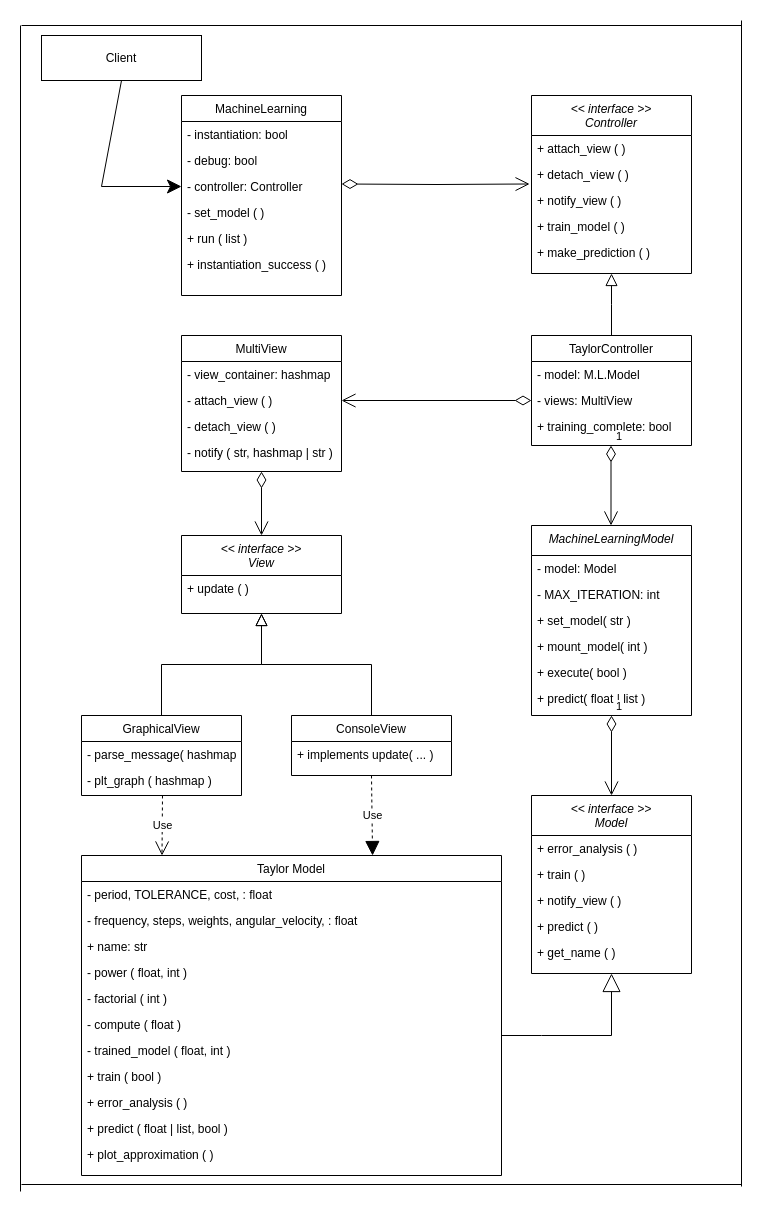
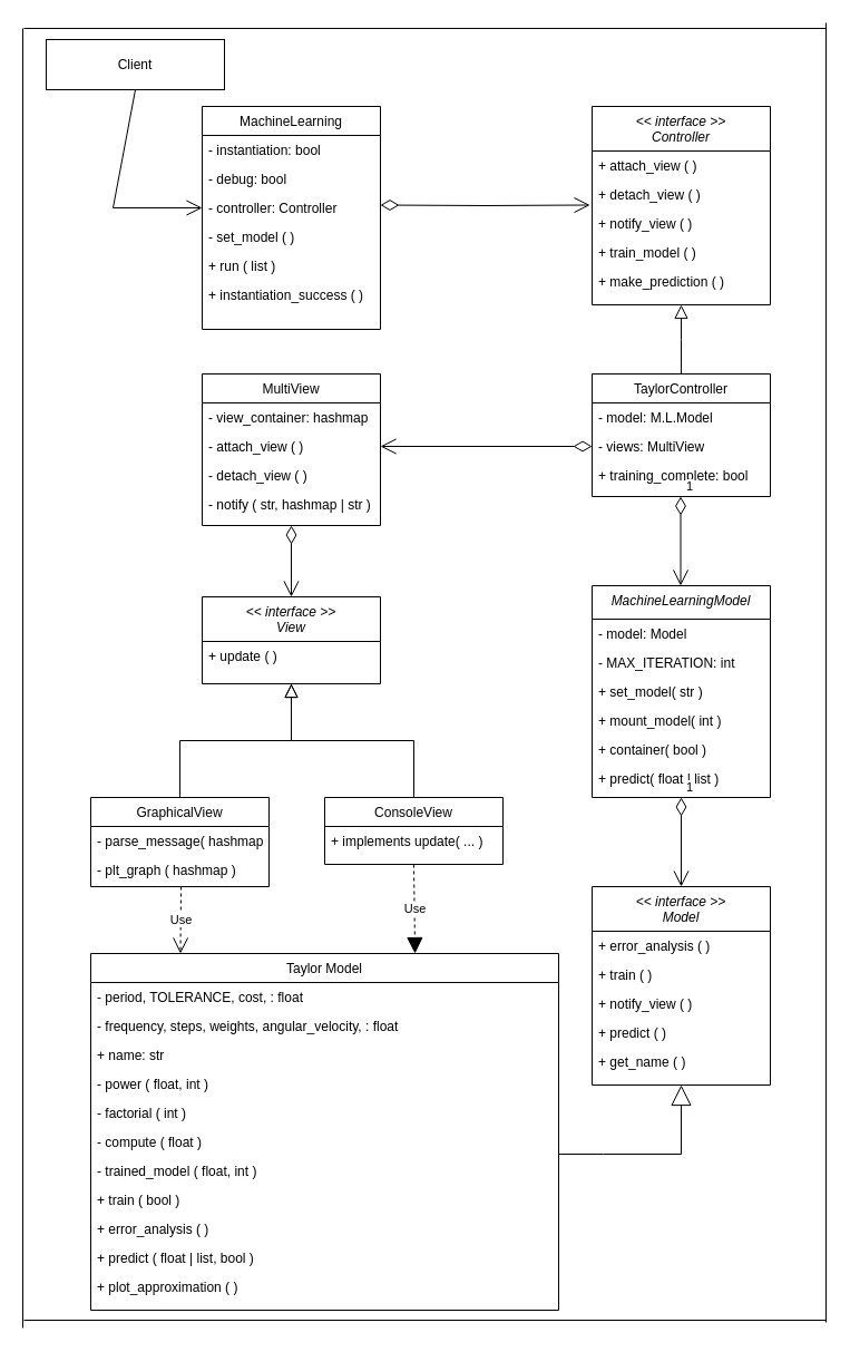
  <mxCell id="0" />
  <mxCell id="1" parent="0" />
  <mxCell id="2" value="&lt;&lt; interface &gt;&gt;&#10;Controller" style="swimlane;fontStyle=2;align=center;verticalAlign=top;childLayout=stackLayout;horizontal=1;startSize=40;horizontalStack=0;resizeParent=1;resizeLast=0;collapsible=1;marginBottom=0;rounded=0;shadow=0;strokeWidth=1;" parent="1" vertex="1"><mxGeometry x="531" y="95" width="160" height="178" as="geometry"><mxRectangle x="230" y="140" width="160" height="26" as="alternateBounds" /></mxGeometry></mxCell>
  <mxCell id="3" value="+ attach_view ( )&#10;" style="text;align=left;verticalAlign=top;spacingLeft=4;spacingRight=4;overflow=hidden;rotatable=0;points=[[0,0.5],[1,0.5]];portConstraint=eastwest;" parent="2" vertex="1"><mxGeometry y="40" width="160" height="26" as="geometry" /></mxCell>
  <mxCell id="4" value="+ detach_view ( )" style="text;align=left;verticalAlign=top;spacingLeft=4;spacingRight=4;overflow=hidden;rotatable=0;points=[[0,0.5],[1,0.5]];portConstraint=eastwest;rounded=0;shadow=0;html=0;" parent="2" vertex="1"><mxGeometry y="66" width="160" height="26" as="geometry" /></mxCell>
  <mxCell id="5" value="+ notify_view ( )" style="text;align=left;verticalAlign=top;spacingLeft=4;spacingRight=4;overflow=hidden;rotatable=0;points=[[0,0.5],[1,0.5]];portConstraint=eastwest;rounded=0;shadow=0;html=0;" parent="2" vertex="1"><mxGeometry y="92" width="160" height="26" as="geometry" /></mxCell>
  <mxCell id="6" value="+ train_model ( )&#10;" style="text;align=left;verticalAlign=top;spacingLeft=4;spacingRight=4;overflow=hidden;rotatable=0;points=[[0,0.5],[1,0.5]];portConstraint=eastwest;" parent="2" vertex="1"><mxGeometry y="118" width="160" height="26" as="geometry" /></mxCell>
  <mxCell id="7" value="+ make_prediction ( )" style="text;align=left;verticalAlign=top;spacingLeft=4;spacingRight=4;overflow=hidden;rotatable=0;points=[[0,0.5],[1,0.5]];portConstraint=eastwest;" vertex="1" parent="2"><mxGeometry y="144" width="160" height="26" as="geometry" /></mxCell>
  <mxCell id="8" value="TaylorController" style="swimlane;fontStyle=0;align=center;verticalAlign=top;childLayout=stackLayout;horizontal=1;startSize=26;horizontalStack=0;resizeParent=1;resizeLast=0;collapsible=1;marginBottom=0;rounded=0;shadow=0;strokeWidth=1;" parent="1" vertex="1"><mxGeometry x="531" y="335" width="160" height="110" as="geometry"><mxRectangle x="130" y="380" width="160" height="26" as="alternateBounds" /></mxGeometry></mxCell>
  <mxCell id="9" value="- model: M.L.Model" style="text;align=left;verticalAlign=top;spacingLeft=4;spacingRight=4;overflow=hidden;rotatable=0;points=[[0,0.5],[1,0.5]];portConstraint=eastwest;" parent="8" vertex="1"><mxGeometry y="26" width="160" height="26" as="geometry" /></mxCell>
  <mxCell id="10" value="- views: MultiView" style="text;align=left;verticalAlign=top;spacingLeft=4;spacingRight=4;overflow=hidden;rotatable=0;points=[[0,0.5],[1,0.5]];portConstraint=eastwest;rounded=0;shadow=0;html=0;" parent="8" vertex="1"><mxGeometry y="52" width="160" height="26" as="geometry" /></mxCell>
  <mxCell id="11" value="+ training_complete: bool" style="text;align=left;verticalAlign=top;spacingLeft=4;spacingRight=4;overflow=hidden;rotatable=0;points=[[0,0.5],[1,0.5]];portConstraint=eastwest;rounded=0;shadow=0;html=0;" vertex="1" parent="8"><mxGeometry y="78" width="160" height="26" as="geometry" /></mxCell>
  <mxCell id="12" value="" style="endArrow=block;endSize=10;endFill=0;shadow=0;strokeWidth=1;rounded=0;curved=0;edgeStyle=elbowEdgeStyle;elbow=vertical;" parent="1" source="8" target="2" edge="1"><mxGeometry width="160" relative="1" as="geometry"><mxPoint x="511" y="218" as="sourcePoint" /><mxPoint x="511" y="218" as="targetPoint" /></mxGeometry></mxCell>
  <mxCell id="13" value="MachineLearning" style="swimlane;fontStyle=0;align=center;verticalAlign=top;childLayout=stackLayout;horizontal=1;startSize=26;horizontalStack=0;resizeParent=1;resizeLast=0;collapsible=1;marginBottom=0;rounded=0;shadow=0;strokeWidth=1;" parent="1" vertex="1"><mxGeometry x="181" y="95" width="160" height="200" as="geometry"><mxRectangle x="550" y="140" width="160" height="26" as="alternateBounds" /></mxGeometry></mxCell>
  <mxCell id="14" value="- instantiation: bool" style="text;align=left;verticalAlign=top;spacingLeft=4;spacingRight=4;overflow=hidden;rotatable=0;points=[[0,0.5],[1,0.5]];portConstraint=eastwest;" parent="13" vertex="1"><mxGeometry y="26" width="160" height="26" as="geometry" /></mxCell>
  <mxCell id="15" value="- debug: bool" style="text;align=left;verticalAlign=top;spacingLeft=4;spacingRight=4;overflow=hidden;rotatable=0;points=[[0,0.5],[1,0.5]];portConstraint=eastwest;rounded=0;shadow=0;html=0;" parent="13" vertex="1"><mxGeometry y="52" width="160" height="26" as="geometry" /></mxCell>
  <mxCell id="16" value="- controller: Controller" style="text;align=left;verticalAlign=top;spacingLeft=4;spacingRight=4;overflow=hidden;rotatable=0;points=[[0,0.5],[1,0.5]];portConstraint=eastwest;rounded=0;shadow=0;html=0;" vertex="1" parent="13"><mxGeometry y="78" width="160" height="26" as="geometry" /></mxCell>
  <mxCell id="17" value="- set_model ( )" style="text;align=left;verticalAlign=top;spacingLeft=4;spacingRight=4;overflow=hidden;rotatable=0;points=[[0,0.5],[1,0.5]];portConstraint=eastwest;rounded=0;shadow=0;html=0;" parent="13" vertex="1"><mxGeometry y="104" width="160" height="26" as="geometry" /></mxCell>
  <mxCell id="18" value="+ run ( list )" style="text;align=left;verticalAlign=top;spacingLeft=4;spacingRight=4;overflow=hidden;rotatable=0;points=[[0,0.5],[1,0.5]];portConstraint=eastwest;rounded=0;shadow=0;html=0;" parent="13" vertex="1"><mxGeometry y="130" width="160" height="26" as="geometry" /></mxCell>
  <mxCell id="19" value="+ instantiation_success ( )" style="text;align=left;verticalAlign=top;spacingLeft=4;spacingRight=4;overflow=hidden;rotatable=0;points=[[0,0.5],[1,0.5]];portConstraint=eastwest;rounded=0;shadow=0;html=0;" parent="13" vertex="1"><mxGeometry y="156" width="160" height="26" as="geometry" /></mxCell>
  <mxCell id="20" value="&lt;&lt; interface &gt;&gt;&#10;View" style="swimlane;fontStyle=2;align=center;verticalAlign=top;childLayout=stackLayout;horizontal=1;startSize=40;horizontalStack=0;resizeParent=1;resizeLast=0;collapsible=1;marginBottom=0;rounded=0;shadow=0;strokeWidth=1;" vertex="1" parent="1"><mxGeometry x="181" y="535" width="160" height="78" as="geometry"><mxRectangle x="230" y="140" width="160" height="26" as="alternateBounds" /></mxGeometry></mxCell>
  <mxCell id="21" value="+ update ( )" style="text;align=left;verticalAlign=top;spacingLeft=4;spacingRight=4;overflow=hidden;rotatable=0;points=[[0,0.5],[1,0.5]];portConstraint=eastwest;" vertex="1" parent="20"><mxGeometry y="40" width="160" height="26" as="geometry" /></mxCell>
  <mxCell id="22" value="GraphicalView" style="swimlane;fontStyle=0;align=center;verticalAlign=top;childLayout=stackLayout;horizontal=1;startSize=26;horizontalStack=0;resizeParent=1;resizeLast=0;collapsible=1;marginBottom=0;rounded=0;shadow=0;strokeWidth=1;" vertex="1" parent="1"><mxGeometry x="81" y="715" width="160" height="80" as="geometry"><mxRectangle x="130" y="380" width="160" height="26" as="alternateBounds" /></mxGeometry></mxCell>
  <mxCell id="23" value="- parse_message( hashmap )" style="text;align=left;verticalAlign=top;spacingLeft=4;spacingRight=4;overflow=hidden;rotatable=0;points=[[0,0.5],[1,0.5]];portConstraint=eastwest;" vertex="1" parent="22"><mxGeometry y="26" width="160" height="26" as="geometry" /></mxCell>
  <mxCell id="24" value="- plt_graph ( hashmap )" style="text;align=left;verticalAlign=top;spacingLeft=4;spacingRight=4;overflow=hidden;rotatable=0;points=[[0,0.5],[1,0.5]];portConstraint=eastwest;rounded=0;shadow=0;html=0;" vertex="1" parent="22"><mxGeometry y="52" width="160" height="26" as="geometry" /></mxCell>
  <mxCell id="25" value="" style="endArrow=block;endSize=10;endFill=0;shadow=0;strokeWidth=1;rounded=0;curved=0;edgeStyle=elbowEdgeStyle;elbow=vertical;" edge="1" parent="1" source="22" target="20"><mxGeometry width="160" relative="1" as="geometry"><mxPoint x="161" y="558" as="sourcePoint" /><mxPoint x="161" y="558" as="targetPoint" /></mxGeometry></mxCell>
  <mxCell id="26" value="ConsoleView" style="swimlane;fontStyle=0;align=center;verticalAlign=top;childLayout=stackLayout;horizontal=1;startSize=26;horizontalStack=0;resizeParent=1;resizeLast=0;collapsible=1;marginBottom=0;rounded=0;shadow=0;strokeWidth=1;" vertex="1" parent="1"><mxGeometry x="291" y="715" width="160" height="60" as="geometry"><mxRectangle x="340" y="380" width="170" height="26" as="alternateBounds" /></mxGeometry></mxCell>
  <mxCell id="27" value="+ implements update( ... )" style="text;align=left;verticalAlign=top;spacingLeft=4;spacingRight=4;overflow=hidden;rotatable=0;points=[[0,0.5],[1,0.5]];portConstraint=eastwest;" vertex="1" parent="26"><mxGeometry y="26" width="160" height="26" as="geometry" /></mxCell>
  <mxCell id="28" value="" style="endArrow=block;endSize=10;endFill=0;shadow=0;strokeWidth=1;rounded=0;curved=0;edgeStyle=elbowEdgeStyle;elbow=vertical;" edge="1" parent="1" target="20"><mxGeometry width="160" relative="1" as="geometry"><mxPoint x="371" y="715" as="sourcePoint" /><mxPoint x="271" y="626" as="targetPoint" /></mxGeometry></mxCell>
  <mxCell id="29" value="Client" style="rounded=0;whiteSpace=wrap;html=1;" vertex="1" parent="1"><mxGeometry x="41" y="35" width="160" height="45" as="geometry" /></mxCell>
- <mxCell id="30" value="" style="endArrow=classic;endFill=1;endSize=12;html=1;rounded=0;exitX=0.5;exitY=1;exitDx=0;exitDy=0;entryX=0;entryY=0.5;entryDx=0;entryDy=0;" edge="1" parent="1" source="29" target="16"><mxGeometry width="160" relative="1" as="geometry"><mxPoint x="61" y="125" as="sourcePoint" /><mxPoint x="141" y="126.5" as="targetPoint" /><Array as="points"><mxPoint x="101" y="186" /></Array></mxGeometry></mxCell>
+ <mxCell id="30" value="" style="endArrow=open;endFill=1;endSize=12;html=1;rounded=0;exitX=0.5;exitY=1;exitDx=0;exitDy=0;entryX=0;entryY=0.5;entryDx=0;entryDy=0;" edge="1" parent="1" source="29" target="16"><mxGeometry width="160" relative="1" as="geometry"><mxPoint x="61" y="125" as="sourcePoint" /><mxPoint x="141" y="126.5" as="targetPoint" /><Array as="points"><mxPoint x="101" y="186" /></Array></mxGeometry></mxCell>
  <mxCell id="31" value="&lt;&lt; interface &gt;&gt;&#10;Model" style="swimlane;fontStyle=2;align=center;verticalAlign=top;childLayout=stackLayout;horizontal=1;startSize=40;horizontalStack=0;resizeParent=1;resizeLast=0;collapsible=1;marginBottom=0;rounded=0;shadow=0;strokeWidth=1;" vertex="1" parent="1"><mxGeometry x="531" y="795" width="160" height="178" as="geometry"><mxRectangle x="230" y="140" width="160" height="26" as="alternateBounds" /></mxGeometry></mxCell>
  <mxCell id="32" value="+ error_analysis ( )" style="text;align=left;verticalAlign=top;spacingLeft=4;spacingRight=4;overflow=hidden;rotatable=0;points=[[0,0.5],[1,0.5]];portConstraint=eastwest;" vertex="1" parent="31"><mxGeometry y="40" width="160" height="26" as="geometry" /></mxCell>
  <mxCell id="33" value="+ train ( )" style="text;align=left;verticalAlign=top;spacingLeft=4;spacingRight=4;overflow=hidden;rotatable=0;points=[[0,0.5],[1,0.5]];portConstraint=eastwest;rounded=0;shadow=0;html=0;" vertex="1" parent="31"><mxGeometry y="66" width="160" height="26" as="geometry" /></mxCell>
  <mxCell id="34" value="+ notify_view ( )" style="text;align=left;verticalAlign=top;spacingLeft=4;spacingRight=4;overflow=hidden;rotatable=0;points=[[0,0.5],[1,0.5]];portConstraint=eastwest;rounded=0;shadow=0;html=0;" vertex="1" parent="31"><mxGeometry y="92" width="160" height="26" as="geometry" /></mxCell>
  <mxCell id="35" value="+ predict ( )&#10;" style="text;align=left;verticalAlign=top;spacingLeft=4;spacingRight=4;overflow=hidden;rotatable=0;points=[[0,0.5],[1,0.5]];portConstraint=eastwest;" vertex="1" parent="31"><mxGeometry y="118" width="160" height="26" as="geometry" /></mxCell>
  <mxCell id="36" value="+ get_name ( )" style="text;align=left;verticalAlign=top;spacingLeft=4;spacingRight=4;overflow=hidden;rotatable=0;points=[[0,0.5],[1,0.5]];portConstraint=eastwest;" vertex="1" parent="31"><mxGeometry y="144" width="160" height="26" as="geometry" /></mxCell>
  <mxCell id="37" value="Taylor Model" style="swimlane;fontStyle=0;align=center;verticalAlign=top;childLayout=stackLayout;horizontal=1;startSize=26;horizontalStack=0;resizeParent=1;resizeLast=0;collapsible=1;marginBottom=0;rounded=0;shadow=0;strokeWidth=1;" vertex="1" parent="1"><mxGeometry x="81" y="855" width="420" height="320" as="geometry"><mxRectangle x="130" y="380" width="160" height="26" as="alternateBounds" /></mxGeometry></mxCell>
  <mxCell id="38" value="- period, TOLERANCE, cost, : float" style="text;align=left;verticalAlign=top;spacingLeft=4;spacingRight=4;overflow=hidden;rotatable=0;points=[[0,0.5],[1,0.5]];portConstraint=eastwest;" vertex="1" parent="37"><mxGeometry y="26" width="420" height="26" as="geometry" /></mxCell>
  <mxCell id="39" value="- frequency, steps, weights, angular_velocity, : float" style="text;align=left;verticalAlign=top;spacingLeft=4;spacingRight=4;overflow=hidden;rotatable=0;points=[[0,0.5],[1,0.5]];portConstraint=eastwest;rounded=0;shadow=0;html=0;" vertex="1" parent="37"><mxGeometry y="52" width="420" height="26" as="geometry" /></mxCell>
  <mxCell id="40" value="+ name: str" style="text;align=left;verticalAlign=top;spacingLeft=4;spacingRight=4;overflow=hidden;rotatable=0;points=[[0,0.5],[1,0.5]];portConstraint=eastwest;" vertex="1" parent="37"><mxGeometry y="78" width="420" height="26" as="geometry" /></mxCell>
  <mxCell id="41" value="- power ( float, int )" style="text;align=left;verticalAlign=top;spacingLeft=4;spacingRight=4;overflow=hidden;rotatable=0;points=[[0,0.5],[1,0.5]];portConstraint=eastwest;" vertex="1" parent="37"><mxGeometry y="104" width="420" height="26" as="geometry" /></mxCell>
  <mxCell id="42" value="- factorial ( int )" style="text;align=left;verticalAlign=top;spacingLeft=4;spacingRight=4;overflow=hidden;rotatable=0;points=[[0,0.5],[1,0.5]];portConstraint=eastwest;" vertex="1" parent="37"><mxGeometry y="130" width="420" height="26" as="geometry" /></mxCell>
  <mxCell id="43" value="- compute ( float )" style="text;align=left;verticalAlign=top;spacingLeft=4;spacingRight=4;overflow=hidden;rotatable=0;points=[[0,0.5],[1,0.5]];portConstraint=eastwest;" vertex="1" parent="37"><mxGeometry y="156" width="420" height="26" as="geometry" /></mxCell>
  <mxCell id="44" value="- trained_model ( float, int )" style="text;align=left;verticalAlign=top;spacingLeft=4;spacingRight=4;overflow=hidden;rotatable=0;points=[[0,0.5],[1,0.5]];portConstraint=eastwest;" vertex="1" parent="37"><mxGeometry y="182" width="420" height="26" as="geometry" /></mxCell>
  <mxCell id="45" value="+ train ( bool )" style="text;align=left;verticalAlign=top;spacingLeft=4;spacingRight=4;overflow=hidden;rotatable=0;points=[[0,0.5],[1,0.5]];portConstraint=eastwest;" vertex="1" parent="37"><mxGeometry y="208" width="420" height="26" as="geometry" /></mxCell>
  <mxCell id="46" value="+ error_analysis ( )" style="text;align=left;verticalAlign=top;spacingLeft=4;spacingRight=4;overflow=hidden;rotatable=0;points=[[0,0.5],[1,0.5]];portConstraint=eastwest;" vertex="1" parent="37"><mxGeometry y="234" width="420" height="26" as="geometry" /></mxCell>
  <mxCell id="47" value="+ predict ( float | list, bool )" style="text;align=left;verticalAlign=top;spacingLeft=4;spacingRight=4;overflow=hidden;rotatable=0;points=[[0,0.5],[1,0.5]];portConstraint=eastwest;" vertex="1" parent="37"><mxGeometry y="260" width="420" height="26" as="geometry" /></mxCell>
  <mxCell id="48" value="+ plot_approximation ( )" style="text;align=left;verticalAlign=top;spacingLeft=4;spacingRight=4;overflow=hidden;rotatable=0;points=[[0,0.5],[1,0.5]];portConstraint=eastwest;" vertex="1" parent="37"><mxGeometry y="286" width="420" height="26" as="geometry" /></mxCell>
  <mxCell id="49" value="MultiView" style="swimlane;fontStyle=0;align=center;verticalAlign=top;childLayout=stackLayout;horizontal=1;startSize=26;horizontalStack=0;resizeParent=1;resizeLast=0;collapsible=1;marginBottom=0;rounded=0;shadow=0;strokeWidth=1;" vertex="1" parent="1"><mxGeometry x="181" y="335" width="160" height="136" as="geometry"><mxRectangle x="550" y="140" width="160" height="26" as="alternateBounds" /></mxGeometry></mxCell>
  <mxCell id="50" value="- view_container: hashmap" style="text;align=left;verticalAlign=top;spacingLeft=4;spacingRight=4;overflow=hidden;rotatable=0;points=[[0,0.5],[1,0.5]];portConstraint=eastwest;" vertex="1" parent="49"><mxGeometry y="26" width="160" height="26" as="geometry" /></mxCell>
  <mxCell id="51" value="- attach_view ( )" style="text;align=left;verticalAlign=top;spacingLeft=4;spacingRight=4;overflow=hidden;rotatable=0;points=[[0,0.5],[1,0.5]];portConstraint=eastwest;rounded=0;shadow=0;html=0;" vertex="1" parent="49"><mxGeometry y="52" width="160" height="26" as="geometry" /></mxCell>
  <mxCell id="52" value="- detach_view ( )" style="text;align=left;verticalAlign=top;spacingLeft=4;spacingRight=4;overflow=hidden;rotatable=0;points=[[0,0.5],[1,0.5]];portConstraint=eastwest;rounded=0;shadow=0;html=0;" vertex="1" parent="49"><mxGeometry y="78" width="160" height="26" as="geometry" /></mxCell>
  <mxCell id="53" value="- notify ( str, hashmap | str )" style="text;align=left;verticalAlign=top;spacingLeft=4;spacingRight=4;overflow=hidden;rotatable=0;points=[[0,0.5],[1,0.5]];portConstraint=eastwest;rounded=0;shadow=0;html=0;" vertex="1" parent="49"><mxGeometry y="104" width="160" height="26" as="geometry" /></mxCell>
  <mxCell id="54" value="" style="endArrow=open;html=1;endSize=12;startArrow=diamondThin;startSize=14;startFill=0;edgeStyle=orthogonalEdgeStyle;rounded=0;entryX=0.5;entryY=0;entryDx=0;entryDy=0;exitX=0.5;exitY=1;exitDx=0;exitDy=0;" edge="1" parent="1" source="49" target="20"><mxGeometry relative="1" as="geometry"><mxPoint x="131" y="295" as="sourcePoint" /><mxPoint x="81" y="353" as="targetPoint" /></mxGeometry></mxCell>
  <mxCell id="55" value="" style="endArrow=open;html=1;endSize=12;startArrow=diamondThin;startSize=14;startFill=0;edgeStyle=orthogonalEdgeStyle;rounded=0;entryX=-0.012;entryY=0.865;entryDx=0;entryDy=0;entryPerimeter=0;" edge="1" parent="1" target="4"><mxGeometry x="-0.002" relative="1" as="geometry"><mxPoint x="341" y="183.5" as="sourcePoint" /><mxPoint x="501" y="183.5" as="targetPoint" /><mxPoint as="offset" /></mxGeometry></mxCell>
  <mxCell id="56" value="" style="endArrow=open;html=1;endSize=12;startArrow=diamondThin;startSize=14;startFill=0;edgeStyle=orthogonalEdgeStyle;align=left;verticalAlign=bottom;rounded=0;exitX=0;exitY=0.5;exitDx=0;exitDy=0;entryX=1;entryY=0.5;entryDx=0;entryDy=0;" edge="1" parent="1" source="10" target="51"><mxGeometry x="-1" y="3" relative="1" as="geometry"><mxPoint x="411" y="471" as="sourcePoint" /><mxPoint x="571" y="471" as="targetPoint" /></mxGeometry></mxCell>
  <mxCell id="57" value="" style="endArrow=block;endSize=16;endFill=0;html=1;rounded=0;entryX=0.5;entryY=1;entryDx=0;entryDy=0;exitX=1;exitY=0.5;exitDx=0;exitDy=0;" edge="1" parent="1" target="31"><mxGeometry width="160" relative="1" as="geometry"><mxPoint x="501" y="1035" as="sourcePoint" /><mxPoint x="581" y="805" as="targetPoint" /><Array as="points"><mxPoint x="541" y="1035" /><mxPoint x="611" y="1035" /></Array></mxGeometry></mxCell>
  <mxCell id="58" value="MachineLearningModel" style="swimlane;fontStyle=2;align=center;verticalAlign=top;childLayout=stackLayout;horizontal=1;startSize=30;horizontalStack=0;resizeParent=1;resizeLast=0;collapsible=1;marginBottom=0;rounded=0;shadow=0;strokeWidth=1;" vertex="1" parent="1"><mxGeometry x="531" y="525" width="160" height="190" as="geometry"><mxRectangle x="230" y="140" width="160" height="26" as="alternateBounds" /></mxGeometry></mxCell>
  <mxCell id="59" value="- model: Model" style="text;align=left;verticalAlign=top;spacingLeft=4;spacingRight=4;overflow=hidden;rotatable=0;points=[[0,0.5],[1,0.5]];portConstraint=eastwest;" vertex="1" parent="58"><mxGeometry y="30" width="160" height="26" as="geometry" /></mxCell>
  <mxCell id="60" value="- MAX_ITERATION: int" style="text;align=left;verticalAlign=top;spacingLeft=4;spacingRight=4;overflow=hidden;rotatable=0;points=[[0,0.5],[1,0.5]];portConstraint=eastwest;rounded=0;shadow=0;html=0;" vertex="1" parent="58"><mxGeometry y="56" width="160" height="26" as="geometry" /></mxCell>
  <mxCell id="61" value="+ set_model( str )" style="text;align=left;verticalAlign=top;spacingLeft=4;spacingRight=4;overflow=hidden;rotatable=0;points=[[0,0.5],[1,0.5]];portConstraint=eastwest;rounded=0;shadow=0;html=0;" vertex="1" parent="58"><mxGeometry y="82" width="160" height="26" as="geometry" /></mxCell>
  <mxCell id="62" value="+ mount_model( int )" style="text;align=left;verticalAlign=top;spacingLeft=4;spacingRight=4;overflow=hidden;rotatable=0;points=[[0,0.5],[1,0.5]];portConstraint=eastwest;" vertex="1" parent="58"><mxGeometry y="108" width="160" height="26" as="geometry" /></mxCell>
- <mxCell id="63" value="+ execute( bool )" style="text;align=left;verticalAlign=top;spacingLeft=4;spacingRight=4;overflow=hidden;rotatable=0;points=[[0,0.5],[1,0.5]];portConstraint=eastwest;" vertex="1" parent="58"><mxGeometry y="134" width="160" height="26" as="geometry" /></mxCell>
+ <mxCell id="63" value="+ container( bool )" style="text;align=left;verticalAlign=top;spacingLeft=4;spacingRight=4;overflow=hidden;rotatable=0;points=[[0,0.5],[1,0.5]];portConstraint=eastwest;" vertex="1" parent="58"><mxGeometry y="134" width="160" height="26" as="geometry" /></mxCell>
  <mxCell id="64" value="+ predict( float | list )" style="text;align=left;verticalAlign=top;spacingLeft=4;spacingRight=4;overflow=hidden;rotatable=0;points=[[0,0.5],[1,0.5]];portConstraint=eastwest;" vertex="1" parent="58"><mxGeometry y="160" width="160" height="26" as="geometry" /></mxCell>
  <mxCell id="65" value="1" style="endArrow=open;html=1;endSize=12;startArrow=diamondThin;startSize=14;startFill=0;edgeStyle=orthogonalEdgeStyle;align=left;verticalAlign=bottom;rounded=0;exitX=0.5;exitY=1;exitDx=0;exitDy=0;entryX=0.5;entryY=0;entryDx=0;entryDy=0;" edge="1" parent="1" source="58" target="31"><mxGeometry x="-1" y="3" relative="1" as="geometry"><mxPoint x="331" y="805" as="sourcePoint" /><mxPoint x="491" y="805" as="targetPoint" /></mxGeometry></mxCell>
  <mxCell id="66" value="1" style="endArrow=open;html=1;endSize=12;startArrow=diamondThin;startSize=14;startFill=0;edgeStyle=orthogonalEdgeStyle;align=left;verticalAlign=bottom;rounded=0;exitX=0.5;exitY=1;exitDx=0;exitDy=0;entryX=0.5;entryY=0;entryDx=0;entryDy=0;" edge="1" parent="1"><mxGeometry x="-1" y="3" relative="1" as="geometry"><mxPoint x="610.5" y="445" as="sourcePoint" /><mxPoint x="610.5" y="525" as="targetPoint" /></mxGeometry></mxCell>
  <mxCell id="67" value="Use" style="endArrow=block;endSize=12;dashed=1;html=1;rounded=0;exitX=0.5;exitY=1;exitDx=0;exitDy=0;entryX=0.693;entryY=0;entryDx=0;entryDy=0;entryPerimeter=0;" edge="1" parent="1" source="26" target="37"><mxGeometry width="160" relative="1" as="geometry"><mxPoint x="351" y="815" as="sourcePoint" /><mxPoint x="371" y="845" as="targetPoint" /></mxGeometry></mxCell>
  <mxCell id="68" value="Use" style="endArrow=open;endSize=12;dashed=1;html=1;rounded=0;entryX=0.693;entryY=0;entryDx=0;entryDy=0;entryPerimeter=0;" edge="1" parent="1"><mxGeometry width="160" relative="1" as="geometry"><mxPoint x="162" y="795" as="sourcePoint" /><mxPoint x="161.5" y="855" as="targetPoint" /></mxGeometry></mxCell>
  <mxCell id="69" value="" style="endArrow=none;html=1;rounded=0;" edge="1" parent="1"><mxGeometry width="50" height="50" relative="1" as="geometry"><mxPoint x="741" y="1186" as="sourcePoint" /><mxPoint x="741" y="20" as="targetPoint" /></mxGeometry></mxCell>
  <mxCell id="70" value="" style="endArrow=none;html=1;rounded=0;" edge="1" parent="1"><mxGeometry width="50" height="50" relative="1" as="geometry"><mxPoint x="20" y="1191" as="sourcePoint" /><mxPoint x="20" y="25" as="targetPoint" /></mxGeometry></mxCell>
  <mxCell id="71" value="" style="endArrow=none;html=1;rounded=0;" edge="1" parent="1"><mxGeometry width="50" height="50" relative="1" as="geometry"><mxPoint y="25" as="sourcePoint" x="21" /><mxPoint x="741" y="25" as="targetPoint" /></mxGeometry></mxCell>
  <mxCell id="72" value="" style="endArrow=none;html=1;rounded=0;" edge="1" parent="1"><mxGeometry width="50" height="50" relative="1" as="geometry"><mxPoint y="1184" as="sourcePoint" x="21" /><mxPoint x="741" y="1184" as="targetPoint" /></mxGeometry></mxCell>
